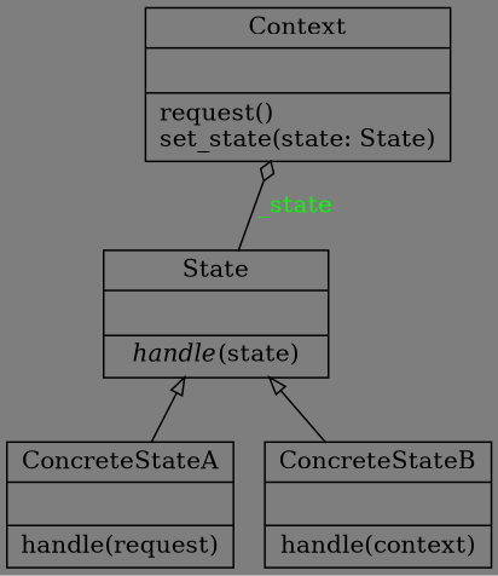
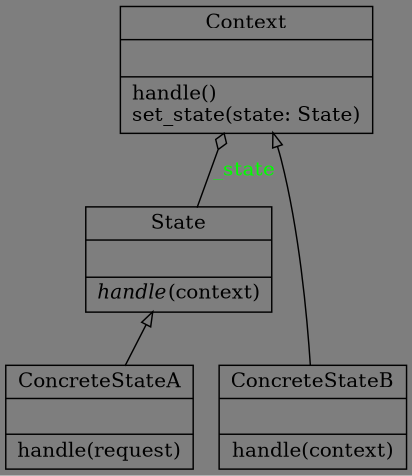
  digraph {
    bgcolor="#7e7e7e"
    rankdir=BT
    node [color=black fontcolor=black shape=record style=solid]
    edge [arrowhead=empty arrowtail=none]
    n1 [label=<{ConcreteStateA|<br ALIGN="LEFT"/>|handle(request)<br ALIGN="LEFT"/>}>]
-   n2 [label=<{State|<br ALIGN="LEFT"/>|<I>handle</I>(state)<br ALIGN="LEFT"/>}>]
-   n3 [label=<{Context|<br ALIGN="LEFT"/>|request()<br ALIGN="LEFT"/>set_state(state: State)<br ALIGN="LEFT"/>}>]
+   n2 [label=<{State|<br ALIGN="LEFT"/>|<I>handle</I>(context)<br ALIGN="LEFT"/>}>]
+   n3 [label=<{Context|<br ALIGN="LEFT"/>|handle()<br ALIGN="LEFT"/>set_state(state: State)<br ALIGN="LEFT"/>}>]
    n4 [label=<{ConcreteStateB|<br ALIGN="LEFT"/>|handle(context)<br ALIGN="LEFT"/>}>]
    n1 -> n2
    n2 -> n3 [arrowhead=odiamond fontcolor=green label=_state style=solid]
-   n4 -> n2
+   n4 -> n3
  }
